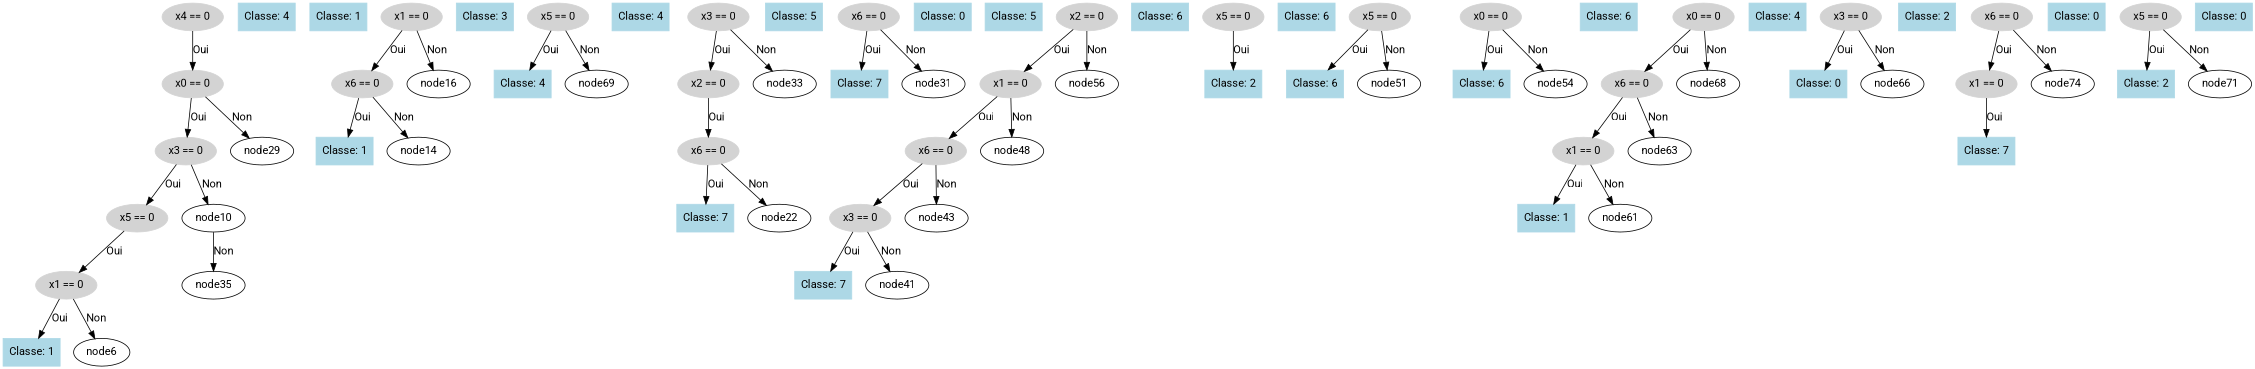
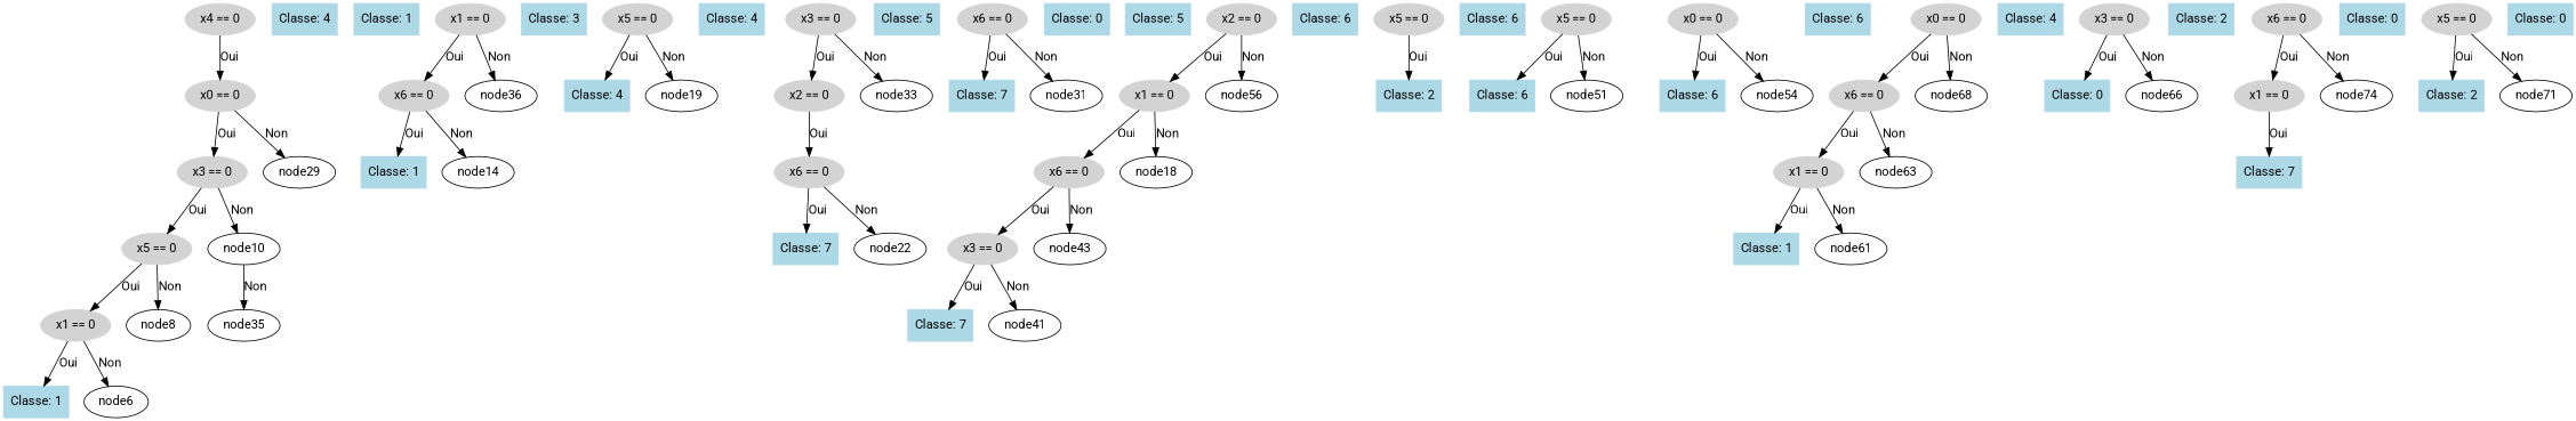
  digraph {
    fontname=Roboto
    node [color=lightblue fontname=Roboto shape=box style=filled]
    edge [fontname=Roboto]
    n1 [color=lightgray label="x4 == 0" shape=ellipse]
    n2 [color=lightgray label="x0 == 0" shape=ellipse]
    n3 [color=lightgray label="x3 == 0" shape=ellipse]
    n4 [label=node29 color="" shape="" style=""]
    node35 [color="" shape="" style=""]
    n6 [color=lightgray label="x5 == 0" shape=ellipse]
    node10 [color="" shape="" style=""]
    n8 [color=lightgray label="x1 == 0" shape=ellipse]
+   node8 [color="" shape="" style=""]
    n10 [label="Classe: 1"]
    node6 [color="" shape="" style=""]
    n12 [label="Classe: 4"]
    n13 [label="Classe: 1"]
    n14 [color=lightgray label="x1 == 0" shape=ellipse]
    n15 [color=lightgray label="x6 == 0" shape=ellipse]
-   node16 [color="" shape="" style=""]
+   node16 [label=node36 color="" shape="" style=""]
    n17 [label="Classe: 1"]
    node14 [color="" shape="" style=""]
    n19 [label="Classe: 3"]
    n20 [color=lightgray label="x5 == 0" shape=ellipse]
    n21 [label="Classe: 4"]
-   node19 [label=node69 color="" shape="" style=""]
+   node19 [color="" shape="" style=""]
    n23 [label="Classe: 4"]
    n24 [color=lightgray label="x3 == 0" shape=ellipse]
    n25 [color=lightgray label="x2 == 0" shape=ellipse]
    node33 [color="" shape="" style=""]
    n27 [color=lightgray label="x6 == 0" shape=ellipse]
    n28 [label="Classe: 7"]
    n29 [label=node22 color="" shape="" style=""]
    n30 [label="Classe: 5"]
    n31 [color=lightgray label="x6 == 0" shape=ellipse]
    n32 [label="Classe: 7"]
    node31 [color="" shape="" style=""]
    n34 [label="Classe: 0"]
    n35 [label="Classe: 5"]
    n36 [color=lightgray label="x2 == 0" shape=ellipse]
    n37 [color=lightgray label="x1 == 0" shape=ellipse]
    node56 [color="" shape="" style=""]
    n39 [color=lightgray label="x6 == 0" shape=ellipse]
-   node48 [color="" shape="" style=""]
+   node48 [label=node18 color="" shape="" style=""]
    n41 [color=lightgray label="x3 == 0" shape=ellipse]
    node43 [color="" shape="" style=""]
    n43 [label="Classe: 7"]
    node41 [color="" shape="" style=""]
    n45 [label="Classe: 6"]
    n46 [color=lightgray label="x5 == 0" shape=ellipse]
    n47 [label="Classe: 2"]
    n48 [label="Classe: 6"]
    n49 [color=lightgray label="x5 == 0" shape=ellipse]
    n50 [label="Classe: 6"]
    node51 [color="" shape="" style=""]
    n52 [color=lightgray label="x0 == 0" shape=ellipse]
    n53 [label="Classe: 6"]
    node54 [color="" shape="" style=""]
    n55 [label="Classe: 6"]
    n56 [color=lightgray label="x0 == 0" shape=ellipse]
    n57 [color=lightgray label="x6 == 0" shape=ellipse]
    node68 [color="" shape="" style=""]
    n59 [color=lightgray label="x1 == 0" shape=ellipse]
    node63 [color="" shape="" style=""]
    n61 [label="Classe: 1"]
    node61 [color="" shape="" style=""]
    n63 [label="Classe: 4"]
    n64 [color=lightgray label="x3 == 0" shape=ellipse]
    n65 [label="Classe: 0"]
    node66 [color="" shape="" style=""]
    n67 [label="Classe: 2"]
    n68 [color=lightgray label="x6 == 0" shape=ellipse]
    n69 [color=lightgray label="x1 == 0" shape=ellipse]
    node74 [color="" shape="" style=""]
    n71 [label="Classe: 7"]
    n72 [label="Classe: 0"]
    n73 [color=lightgray label="x5 == 0" shape=ellipse]
    n74 [label="Classe: 2"]
    n75 [label=node71 color="" shape="" style=""]
    n76 [label="Classe: 0"]
    n1 -> n2 [label=Oui]
    n2 -> n3 [label=Oui]
    n2 -> n4 [label=Non]
    n3 -> n6 [label=Oui]
    n3 -> node10 [label=Non]
    n6 -> n8 [label=Oui]
+   n6 -> node8 [label=Non]
    node10 -> node35 [label=Non]
    n8 -> n10 [label=Oui]
    n8 -> node6 [label=Non]
    n14 -> n15 [label=Oui]
    n14 -> node16 [label=Non]
    n15 -> n17 [label=Oui]
    n15 -> node14 [label=Non]
    n20 -> n21 [label=Oui]
    n20 -> node19 [label=Non]
    n24 -> n25 [label=Oui]
    n24 -> node33 [label=Non]
    n25 -> n27 [label=Oui]
    n27 -> n28 [label=Oui]
    n27 -> n29 [label=Non]
    n31 -> n32 [label=Oui]
    n31 -> node31 [label=Non]
    n36 -> n37 [label=Oui]
    n36 -> node56 [label=Non]
    n37 -> n39 [label=Oui]
    n37 -> node48 [label=Non]
    n39 -> n41 [label=Oui]
    n39 -> node43 [label=Non]
    n41 -> n43 [label=Oui]
    n41 -> node41 [label=Non]
    n46 -> n47 [label=Oui]
    n49 -> n50 [label=Oui]
    n49 -> node51 [label=Non]
    n52 -> n53 [label=Oui]
    n52 -> node54 [label=Non]
    n56 -> n57 [label=Oui]
    n56 -> node68 [label=Non]
    n57 -> n59 [label=Oui]
    n57 -> node63 [label=Non]
    n59 -> n61 [label=Oui]
    n59 -> node61 [label=Non]
    n64 -> n65 [label=Oui]
    n64 -> node66 [label=Non]
    n68 -> n69 [label=Oui]
    n68 -> node74 [label=Non]
    n69 -> n71 [label=Oui]
    n73 -> n74 [label=Oui]
    n73 -> n75 [label=Non]
  }
